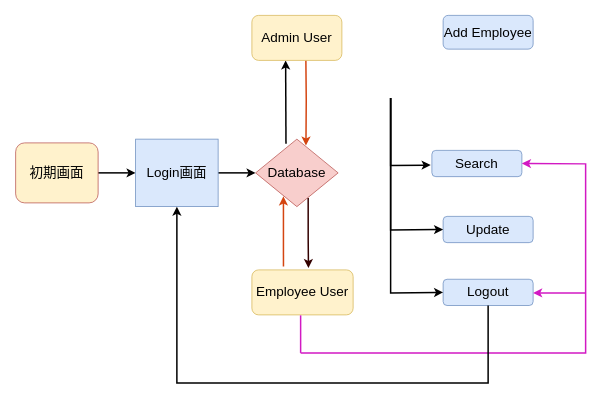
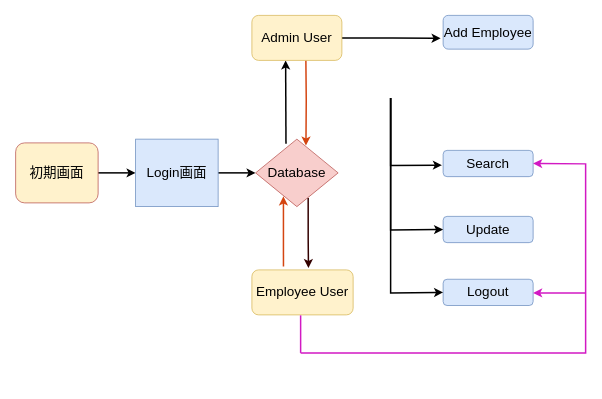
  <mxCell id="0" />
  <mxCell id="1" parent="0" />
  <mxCell id="2" style="edgeStyle=orthogonalEdgeStyle;rounded=0;orthogonalLoop=1;jettySize=auto;html=1;strokeWidth=2;" edge="1" parent="1" source="3" target="5"><mxGeometry relative="1" as="geometry"><mxPoint x="220" y="230" as="targetPoint" /></mxGeometry></mxCell>
  <mxCell id="3" value="&lt;font style=&quot;font-size: 18px;&quot;&gt;初期画面&lt;/font&gt;" style="rounded=1;whiteSpace=wrap;html=1;fillColor=#fff2cc;strokeColor=#b85450;" vertex="1" parent="1"><mxGeometry x="20" y="190" width="110" height="80" as="geometry" /></mxCell>
  <mxCell id="4" style="edgeStyle=orthogonalEdgeStyle;rounded=0;orthogonalLoop=1;jettySize=auto;html=1;strokeWidth=2;" edge="1" parent="1" source="5" target="8"><mxGeometry relative="1" as="geometry"><mxPoint x="380" y="230" as="targetPoint" /></mxGeometry></mxCell>
  <mxCell id="5" value="&lt;font style=&quot;font-size: 18px;&quot;&gt;Login画面&lt;/font&gt;" style="whiteSpace=wrap;html=1;fillColor=#dae8fc;strokeColor=#6c8ebf;rounded=0;" vertex="1" parent="1"><mxGeometry x="180" y="185" width="110" height="90" as="geometry" /></mxCell>
  <mxCell id="6" style="edgeStyle=orthogonalEdgeStyle;rounded=0;orthogonalLoop=1;jettySize=auto;html=1;exitX=0.368;exitY=0.07;exitDx=0;exitDy=0;exitPerimeter=0;strokeWidth=2;" edge="1" parent="1" source="8"><mxGeometry relative="1" as="geometry"><mxPoint x="380" y="80" as="targetPoint" /></mxGeometry></mxCell>
  <mxCell id="7" style="edgeStyle=orthogonalEdgeStyle;rounded=0;orthogonalLoop=1;jettySize=auto;html=1;entryX=0.61;entryY=0.095;entryDx=0;entryDy=0;entryPerimeter=0;strokeWidth=2;strokeColor=#D44511;" edge="1" parent="1" target="8"><mxGeometry relative="1" as="geometry"><mxPoint x="450" y="133" as="targetPoint" /><mxPoint x="407" y="80" as="sourcePoint" /></mxGeometry></mxCell>
  <mxCell id="8" value="&lt;font style=&quot;font-size: 18px;&quot;&gt;Database&lt;/font&gt;" style="rhombus;whiteSpace=wrap;html=1;fillColor=#f8cecc;strokeColor=#b85450;" vertex="1" parent="1"><mxGeometry x="340" y="185" width="110" height="90" as="geometry" /></mxCell>
+ <mxCell id="9" style="edgeStyle=orthogonalEdgeStyle;rounded=0;orthogonalLoop=1;jettySize=auto;html=1;exitX=1;exitY=0.5;exitDx=0;exitDy=0;entryX=-0.028;entryY=0.68;entryDx=0;entryDy=0;entryPerimeter=0;strokeWidth=2;" edge="1" parent="1" source="10" target="14"><mxGeometry relative="1" as="geometry"><mxPoint x="570" y="50.391" as="targetPoint" /></mxGeometry></mxCell>
  <mxCell id="10" value="&lt;font style=&quot;font-size: 18px;&quot;&gt;Admin User&lt;/font&gt;" style="rounded=1;whiteSpace=wrap;html=1;fillColor=#fff2cc;strokeColor=#d6b656;" vertex="1" parent="1"><mxGeometry x="335" y="20" width="120" height="60" as="geometry" /></mxCell>
  <mxCell id="11" style="edgeStyle=orthogonalEdgeStyle;rounded=0;orthogonalLoop=1;jettySize=auto;html=1;exitX=0.312;exitY=-0.078;exitDx=0;exitDy=0;exitPerimeter=0;entryX=0.337;entryY=0.848;entryDx=0;entryDy=0;entryPerimeter=0;strokeWidth=2;strokeColor=#D44511;" edge="1" parent="1" source="13" target="8"><mxGeometry relative="1" as="geometry"><mxPoint x="379.38" y="301.17" as="targetPoint" /><mxPoint x="380" y="530.35" as="sourcePoint" /></mxGeometry></mxCell>
  <mxCell id="12" style="edgeStyle=orthogonalEdgeStyle;rounded=0;orthogonalLoop=1;jettySize=auto;html=1;entryX=0.559;entryY=-0.041;entryDx=0;entryDy=0;entryPerimeter=0;exitX=0.637;exitY=0.873;exitDx=0;exitDy=0;exitPerimeter=0;strokeWidth=2;strokeColor=#330000;" edge="1" parent="1" source="8" target="13"><mxGeometry relative="1" as="geometry"><mxPoint x="408" y="350" as="targetPoint" /><mxPoint x="410" y="270" as="sourcePoint" /><Array as="points"><mxPoint x="410" y="320" /><mxPoint x="410" y="320" /></Array></mxGeometry></mxCell>
  <mxCell id="13" value="&lt;font style=&quot;font-size: 18px;&quot;&gt;Employee User&lt;/font&gt;" style="rounded=1;whiteSpace=wrap;html=1;fillColor=#fff2cc;strokeColor=#d6b656;" vertex="1" parent="1"><mxGeometry x="335" y="359.35" width="135" height="60" as="geometry" /></mxCell>
  <mxCell id="14" value="&lt;font style=&quot;font-size: 18px;&quot;&gt;Add Employee&lt;/font&gt;" style="rounded=1;whiteSpace=wrap;html=1;fillColor=#dae8fc;strokeColor=#6c8ebf;" vertex="1" parent="1"><mxGeometry x="590" y="20" width="120" height="45" as="geometry" /></mxCell>
- <mxCell id="15" value="&lt;font style=&quot;font-size: 18px;&quot;&gt;Search&lt;/font&gt;" style="rounded=1;whiteSpace=wrap;html=1;fillColor=#dae8fc;strokeColor=#6c8ebf;" vertex="1" parent="1"><mxGeometry x="575" y="200" width="120" height="35" as="geometry" /></mxCell>
+ <mxCell id="15" value="&lt;font style=&quot;font-size: 18px;&quot;&gt;Search&lt;/font&gt;" style="rounded=1;whiteSpace=wrap;html=1;fillColor=#dae8fc;strokeColor=#6c8ebf;" vertex="1" parent="1"><mxGeometry x="590" y="200" width="120" height="35" as="geometry" /></mxCell>
  <mxCell id="16" value="&lt;font style=&quot;font-size: 18px;&quot;&gt;Update&lt;/font&gt;" style="rounded=1;whiteSpace=wrap;html=1;fillColor=#dae8fc;strokeColor=#6c8ebf;" vertex="1" parent="1"><mxGeometry x="590" y="288" width="120" height="35" as="geometry" /></mxCell>
  <mxCell id="17" value="&lt;font style=&quot;font-size: 18px;&quot;&gt;Logout&lt;/font&gt;" style="rounded=1;whiteSpace=wrap;html=1;fillColor=#dae8fc;strokeColor=#6c8ebf;" vertex="1" parent="1"><mxGeometry x="590" y="371.85" width="120" height="35" as="geometry" /></mxCell>
  <mxCell id="18" value="" style="endArrow=classic;html=1;rounded=0;entryX=-0.013;entryY=0.562;entryDx=0;entryDy=0;entryPerimeter=0;strokeWidth=2;" edge="1" parent="1" target="15"><mxGeometry width="50" height="50" relative="1" as="geometry"><mxPoint x="520" y="130" as="sourcePoint" /><mxPoint x="520" y="220" as="targetPoint" /><Array as="points"><mxPoint x="520" y="220" /></Array></mxGeometry></mxCell>
  <mxCell id="19" value="" style="endArrow=classic;html=1;rounded=0;entryX=0;entryY=0.5;entryDx=0;entryDy=0;strokeWidth=2;" edge="1" parent="1" target="17"><mxGeometry width="50" height="50" relative="1" as="geometry"><mxPoint x="520" y="130" as="sourcePoint" /><mxPoint x="520" y="390" as="targetPoint" /><Array as="points"><mxPoint x="520" y="220" /><mxPoint x="520" y="390" /></Array></mxGeometry></mxCell>
  <mxCell id="20" value="" style="endArrow=classic;html=1;rounded=0;entryX=0;entryY=0.5;entryDx=0;entryDy=0;strokeWidth=2;" edge="1" parent="1" target="16"><mxGeometry width="50" height="50" relative="1" as="geometry"><mxPoint x="520" y="130" as="sourcePoint" /><mxPoint x="550" y="250" as="targetPoint" /><Array as="points"><mxPoint x="520" y="306" /></Array></mxGeometry></mxCell>
  <mxCell id="21" value="" style="endArrow=classic;html=1;rounded=0;entryX=1;entryY=0.5;entryDx=0;entryDy=0;strokeWidth=2;strokeColor=#d219c3;" edge="1" parent="1" target="15"><mxGeometry width="50" height="50" relative="1" as="geometry"><mxPoint x="400" y="470" as="sourcePoint" /><mxPoint x="780" y="220" as="targetPoint" /><Array as="points"><mxPoint x="780" y="470" /><mxPoint x="780" y="218" /></Array></mxGeometry></mxCell>
  <mxCell id="22" value="" style="endArrow=none;html=1;rounded=0;strokeColor=#D219C3;strokeWidth=2;" edge="1" parent="1"><mxGeometry width="50" height="50" relative="1" as="geometry"><mxPoint x="400" y="470" as="sourcePoint" /><mxPoint x="400" y="420" as="targetPoint" /><Array as="points"><mxPoint x="400" y="420" /></Array></mxGeometry></mxCell>
  <mxCell id="23" value="" style="endArrow=classic;html=1;rounded=0;entryX=1;entryY=0.5;entryDx=0;entryDy=0;strokeWidth=2;strokeColor=none;" edge="1" parent="1" target="17"><mxGeometry width="50" height="50" relative="1" as="geometry"><mxPoint x="780" y="390" as="sourcePoint" /><mxPoint x="900" y="380" as="targetPoint" /></mxGeometry></mxCell>
- <mxCell id="24" value="" style="endArrow=classic;html=1;rounded=0;exitX=0.5;exitY=1;exitDx=0;exitDy=0;entryX=0.5;entryY=1;entryDx=0;entryDy=0;strokeWidth=2;" edge="1" parent="1" source="17" target="5"><mxGeometry width="50" height="50" relative="1" as="geometry"><mxPoint x="649.52" y="470" as="sourcePoint" /><mxPoint x="230" y="510" as="targetPoint" /><Array as="points"><mxPoint x="650" y="510" /><mxPoint x="235" y="510" /></Array></mxGeometry></mxCell>
  <mxCell id="25" value="" style="endArrow=classic;html=1;rounded=0;strokeWidth=2;strokeColor=#d219c3;" edge="1" parent="1"><mxGeometry width="50" height="50" relative="1" as="geometry"><mxPoint x="780" y="390" as="sourcePoint" /><mxPoint x="710" y="390" as="targetPoint" /></mxGeometry></mxCell>
